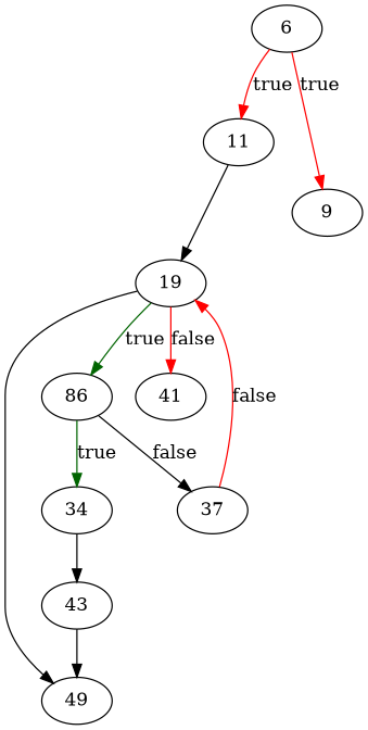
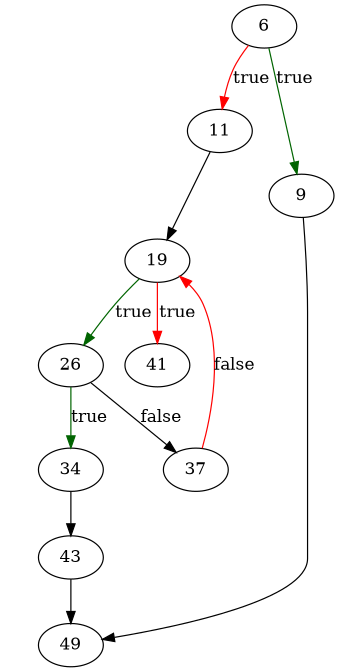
  digraph {
    6
    11
    9
    19
    n5 [label=49]
-   26 [label=86]
+   26
    41
    34
    37
    43
    6 -> 11 [color=red label=true]
-   6 -> 9 [color=red label=true]
+   6 -> 9 [color=darkgreen label=true]
    11 -> 19
-   19 -> n5
+   9 -> n5
    19 -> 26 [color=darkgreen label=true]
-   19 -> 41 [color=red label=false]
+   19 -> 41 [color=red label=true]
    26 -> 34 [color=darkgreen label=true]
    26 -> 37 [color=black label=false]
    34 -> 43
    37 -> 19 [color=red label=false]
    43 -> n5
  }
